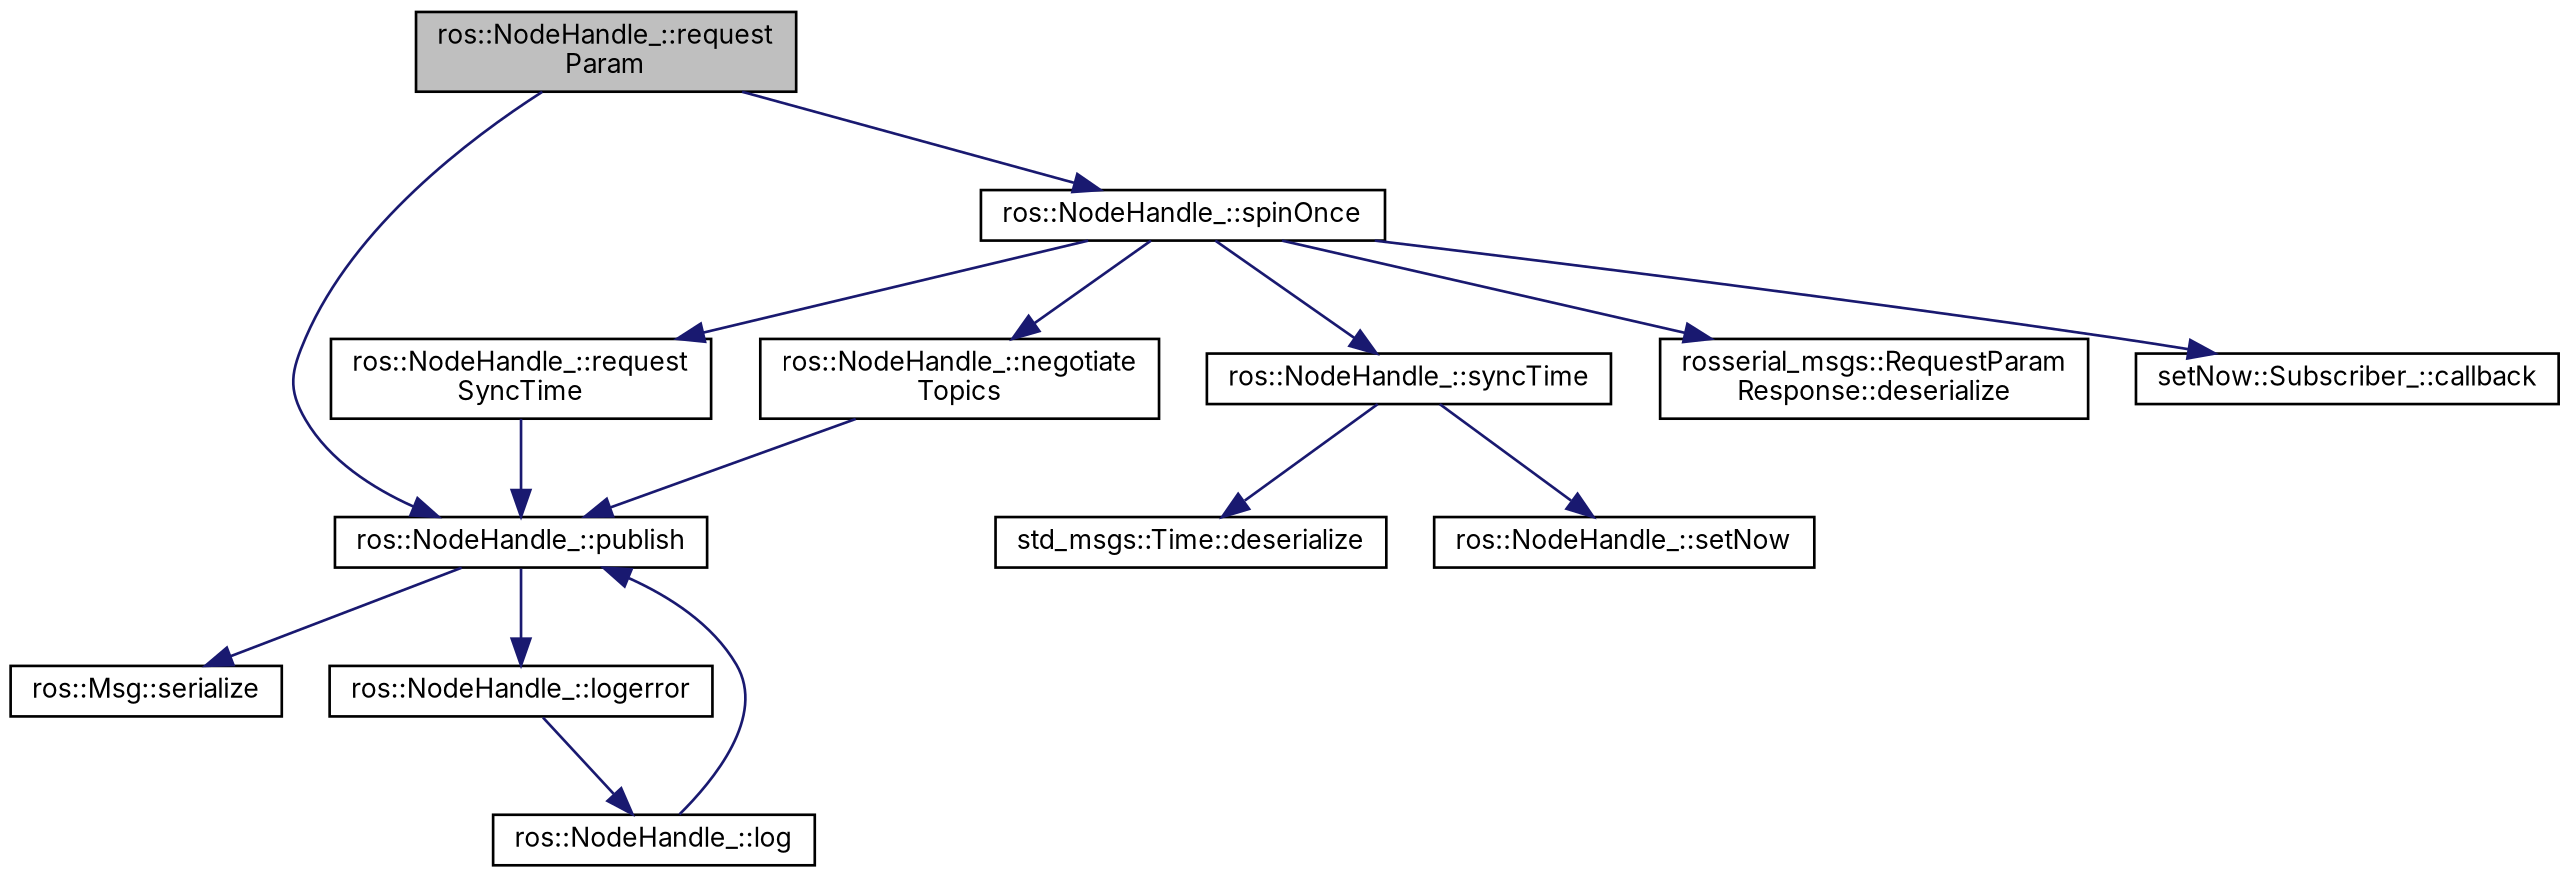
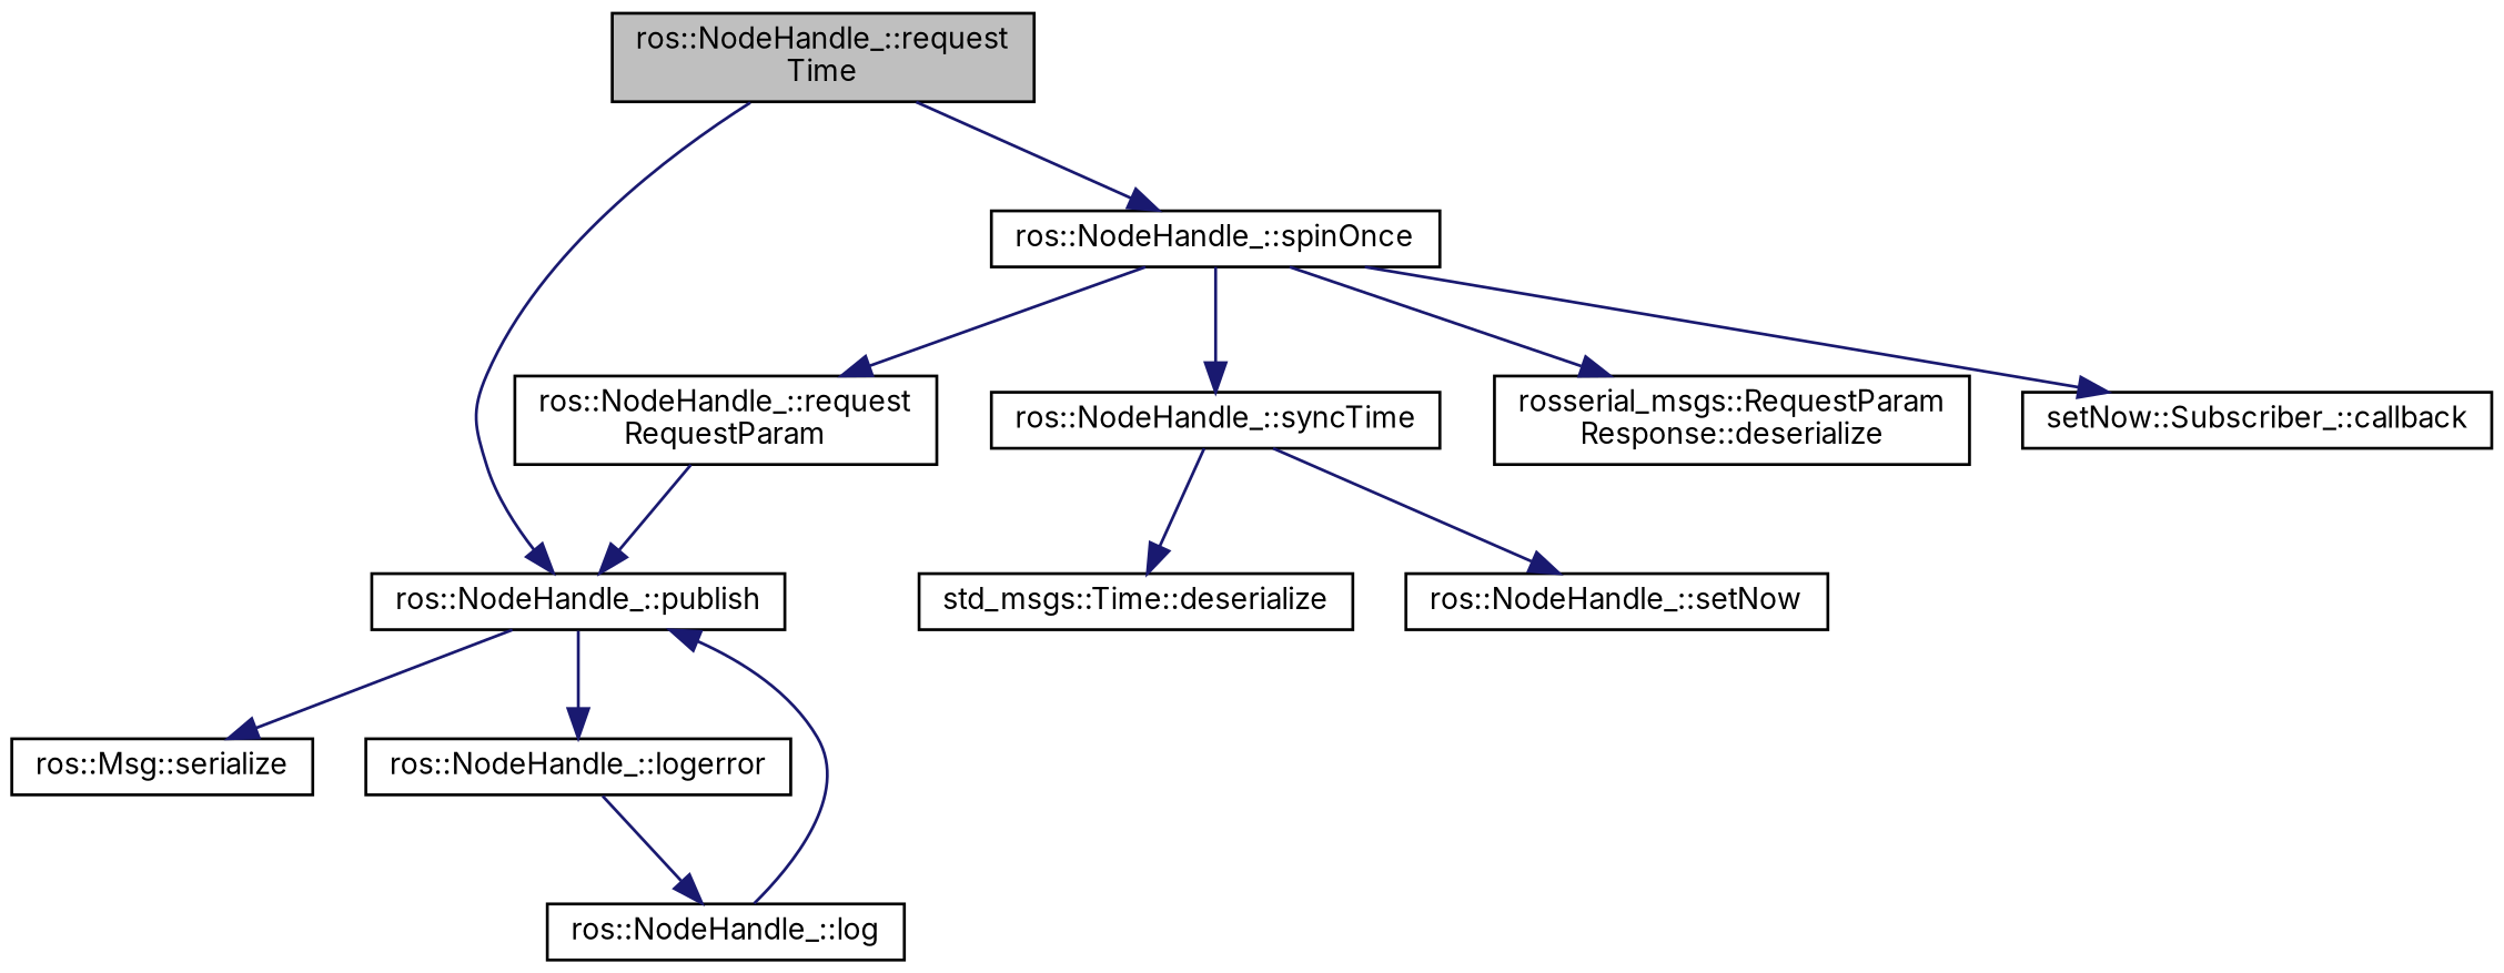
  digraph {
    fontname=Inter
    rankdir=TB
    node [color=black fillcolor=white fontname=Inter fontsize=10 shape=record style=filled]
    edge [color=midnightblue fontname=Inter fontsize=10 labelfontname=Helvetica labelfontsize=10 style=solid]
-   n1 [fillcolor=grey75 fontcolor=black height=0.2 label="ros::NodeHandle_::request\lParam" width=0.4]
+   n1 [fillcolor=grey75 fontcolor=black height=0.2 label="ros::NodeHandle_::request\lTime" width=0.4]
    n2 [height=0.2 label="ros::NodeHandle_::publish" width=0.4]
    n3 [height=0.2 label="ros::NodeHandle_::spinOnce" width=0.4]
    n4 [height=0.2 label="ros::Msg::serialize" width=0.4]
    n5 [height=0.2 label="ros::NodeHandle_::logerror" width=0.4]
-   n6 [height=0.2 label="ros::NodeHandle_::request\lSyncTime" width=0.4]
-   n7 [height=0.2 label="ros::NodeHandle_::negotiate\lTopics" width=0.4]
+   n6 [height=0.2 label="ros::NodeHandle_::request\lRequestParam" width=0.4]
    n8 [height=0.2 label="ros::NodeHandle_::syncTime" width=0.4]
    n9 [height=0.2 label="rosserial_msgs::RequestParam\lResponse::deserialize" width=0.4]
    n10 [height=0.2 label="setNow::Subscriber_::callback" width=0.4]
    n11 [height=0.2 label="ros::NodeHandle_::log" width=0.4]
    n12 [height=0.2 label="std_msgs::Time::deserialize" width=0.4]
    n13 [height=0.2 label="ros::NodeHandle_::setNow" width=0.4]
    n1 -> n2
    n1 -> n3
    n2 -> n4
    n2 -> n5
    n3 -> n6
-   n3 -> n7
    n3 -> n8
    n3 -> n9
    n3 -> n10
    n5 -> n11
    n6 -> n2
-   n7 -> n2
    n8 -> n12
    n8 -> n13
    n11 -> n2
  }
